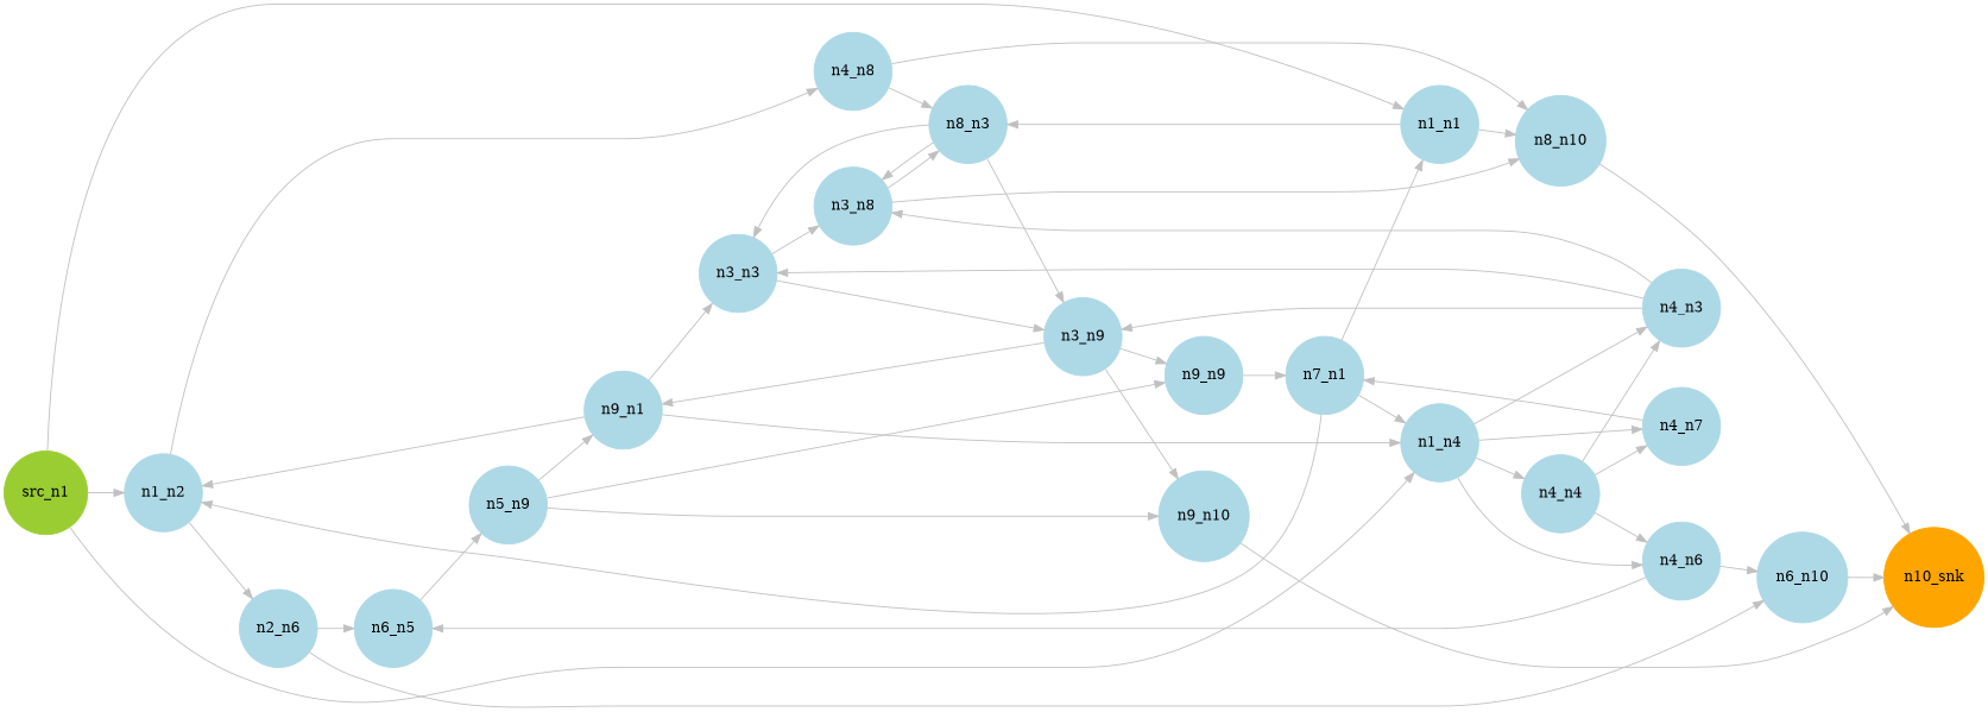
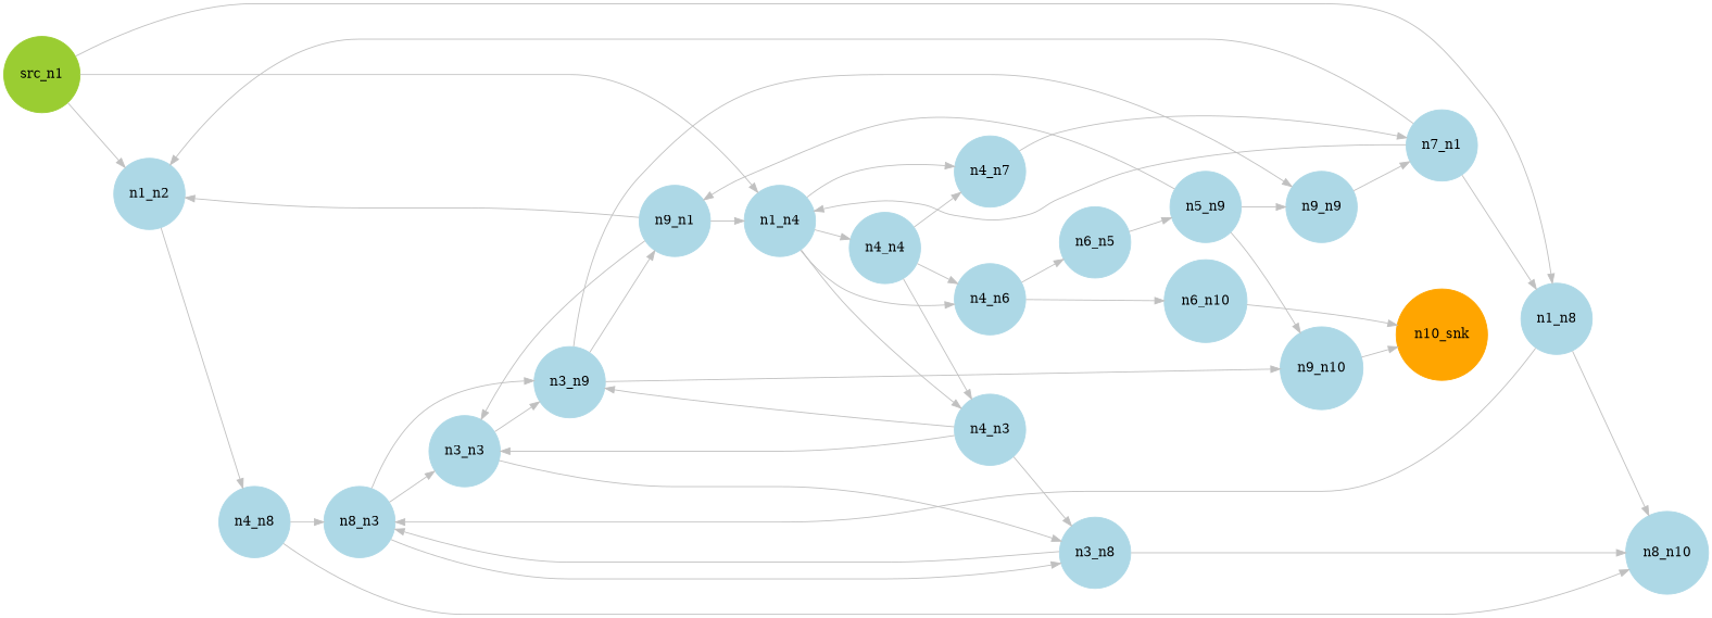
  digraph {
    rankdir=LR
    node [color=lightblue shape=circle style=filled]
    edge [color=grey]
    src_n1 [color=yellowgreen]
    n1_n2
    n1_n4
-   n1_n8 [label=n1_n1]
-   n2_n6
+   n1_n8
    n6 [label=n4_n8]
    n4_n3
    n4_n4
    n4_n6
    n4_n7
    n8_n3
    n8_n10
    n10_snk [color=orange]
    n6_n5
    n6_n10
    n3_n3
    n3_n8
    n3_n9
    n7_n1
    n5_n9
    n9_n1
    n22 [label=n9_n9]
    n9_n10
    src_n1 -> n1_n2
    src_n1 -> n1_n4
    src_n1 -> n1_n8
-   n1_n2 -> n2_n6
    n1_n2 -> n6
    n1_n4 -> n4_n3
    n1_n4 -> n4_n4
    n1_n4 -> n4_n6
    n1_n4 -> n4_n7
    n1_n8 -> n8_n3
    n1_n8 -> n8_n10
-   n2_n6 -> n6_n5
-   n2_n6 -> n6_n10
    n6 -> n8_n3
    n6 -> n8_n10
    n4_n3 -> n3_n3
    n4_n3 -> n3_n8
    n4_n3 -> n3_n9
    n4_n4 -> n4_n3
    n4_n4 -> n4_n6
    n4_n4 -> n4_n7
    n4_n6 -> n6_n5
    n4_n6 -> n6_n10
    n4_n7 -> n7_n1
    n8_n3 -> n3_n3
    n8_n3 -> n3_n8
    n8_n3 -> n3_n9
-   n8_n10 -> n10_snk
    n6_n5 -> n5_n9
    n6_n10 -> n10_snk
    n3_n3 -> n3_n8
    n3_n3 -> n3_n9
    n3_n8 -> n8_n3
    n3_n8 -> n8_n10
    n3_n9 -> n9_n1
    n3_n9 -> n22
    n3_n9 -> n9_n10
    n7_n1 -> n1_n2
    n7_n1 -> n1_n4
    n7_n1 -> n1_n8
    n5_n9 -> n9_n1
    n5_n9 -> n22
    n5_n9 -> n9_n10
    n9_n1 -> n1_n2
    n9_n1 -> n1_n4
    n9_n1 -> n3_n3
    n22 -> n7_n1
    n9_n10 -> n10_snk
  }
